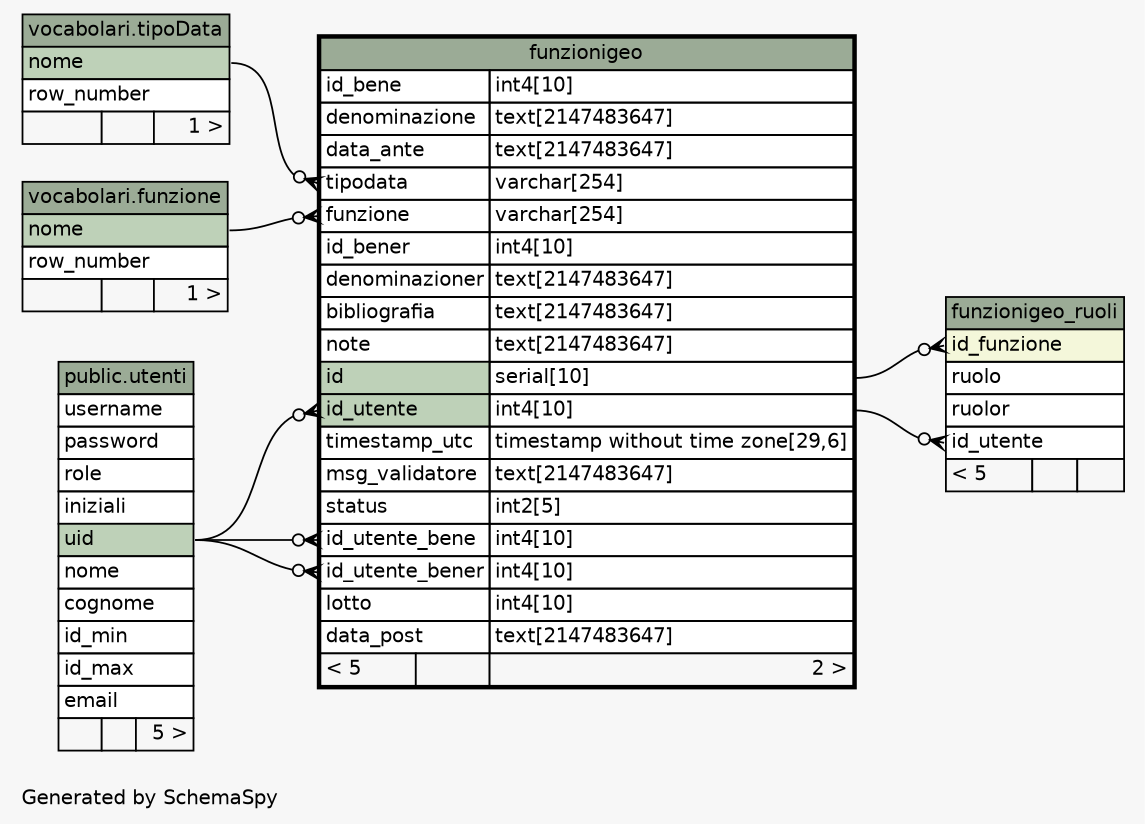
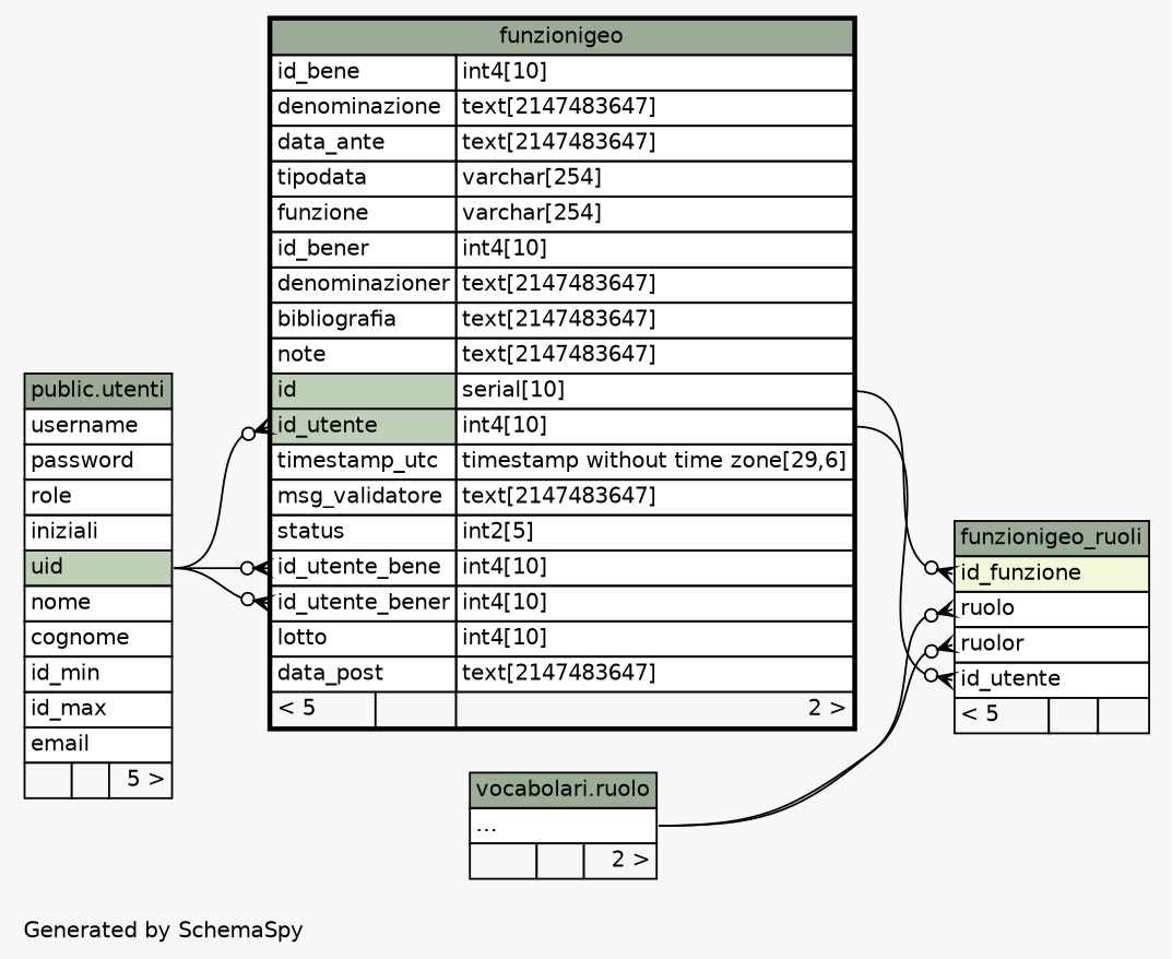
  digraph {
    bgcolor="#f7f7f7"
    fontname=Helvetica
    fontsize=11
    label="\nGenerated by SchemaSpy"
    labeljust=l
    nodesep=0.18
    rankdir=RL
    ranksep=0.46
    node [fontname=Helvetica fontsize=11 shape=plaintext]
    edge [arrowhead=none arrowsize=0.8 arrowtail=crowodot dir=back headport="uid:e" tailport="id_utente:w"]
    n1 [label=<     <TABLE BORDER="0" CELLBORDER="1" CELLSPACING="0" BGCOLOR="#ffffff">       <TR><TD COLSPAN="3" BGCOLOR="#9bab96" ALIGN="CENTER">public.utenti</TD></TR>       <TR><TD PORT="username" COLSPAN="3" ALIGN="LEFT">username</TD></TR>       <TR><TD PORT="password" COLSPAN="3" ALIGN="LEFT">password</TD></TR>       <TR><TD PORT="role" COLSPAN="3" ALIGN="LEFT">role</TD></TR>       <TR><TD PORT="iniziali" COLSPAN="3" ALIGN="LEFT">iniziali</TD></TR>       <TR><TD PORT="uid" COLSPAN="3" BGCOLOR="#bed1b8" ALIGN="LEFT">uid</TD></TR>       <TR><TD PORT="nome" COLSPAN="3" ALIGN="LEFT">nome</TD></TR>       <TR><TD PORT="cognome" COLSPAN="3" ALIGN="LEFT">cognome</TD></TR>       <TR><TD PORT="id_min" COLSPAN="3" ALIGN="LEFT">id_min</TD></TR>       <TR><TD PORT="id_max" COLSPAN="3" ALIGN="LEFT">id_max</TD></TR>       <TR><TD PORT="email" COLSPAN="3" ALIGN="LEFT">email</TD></TR>       <TR><TD ALIGN="LEFT" BGCOLOR="#f7f7f7">  </TD><TD ALIGN="RIGHT" BGCOLOR="#f7f7f7">  </TD><TD ALIGN="RIGHT" BGCOLOR="#f7f7f7">5 &gt;</TD></TR>     </TABLE>>]
    n2 [label=<     <TABLE BORDER="2" CELLBORDER="1" CELLSPACING="0" BGCOLOR="#ffffff">       <TR><TD COLSPAN="3" BGCOLOR="#9bab96" ALIGN="CENTER">funzionigeo</TD></TR>       <TR><TD PORT="id_bene" COLSPAN="2" ALIGN="LEFT">id_bene</TD><TD PORT="id_bene.type" ALIGN="LEFT">int4[10]</TD></TR>       <TR><TD PORT="denominazione" COLSPAN="2" ALIGN="LEFT">denominazione</TD><TD PORT="denominazione.type" ALIGN="LEFT">text[2147483647]</TD></TR>       <TR><TD PORT="data_ante" COLSPAN="2" ALIGN="LEFT">data_ante</TD><TD PORT="data_ante.type" ALIGN="LEFT">text[2147483647]</TD></TR>       <TR><TD PORT="tipodata" COLSPAN="2" ALIGN="LEFT">tipodata</TD><TD PORT="tipodata.type" ALIGN="LEFT">varchar[254]</TD></TR>       <TR><TD PORT="funzione" COLSPAN="2" ALIGN="LEFT">funzione</TD><TD PORT="funzione.type" ALIGN="LEFT">varchar[254]</TD></TR>       <TR><TD PORT="id_bener" COLSPAN="2" ALIGN="LEFT">id_bener</TD><TD PORT="id_bener.type" ALIGN="LEFT">int4[10]</TD></TR>       <TR><TD PORT="denominazioner" COLSPAN="2" ALIGN="LEFT">denominazioner</TD><TD PORT="denominazioner.type" ALIGN="LEFT">text[2147483647]</TD></TR>       <TR><TD PORT="bibliografia" COLSPAN="2" ALIGN="LEFT">bibliografia</TD><TD PORT="bibliografia.type" ALIGN="LEFT">text[2147483647]</TD></TR>       <TR><TD PORT="note" COLSPAN="2" ALIGN="LEFT">note</TD><TD PORT="note.type" ALIGN="LEFT">text[2147483647]</TD></TR>       <TR><TD PORT="id" COLSPAN="2" BGCOLOR="#bed1b8" ALIGN="LEFT">id</TD><TD PORT="id.type" ALIGN="LEFT">serial[10]</TD></TR>       <TR><TD PORT="id_utente" COLSPAN="2" BGCOLOR="#bed1b8" ALIGN="LEFT">id_utente</TD><TD PORT="id_utente.type" ALIGN="LEFT">int4[10]</TD></TR>       <TR><TD PORT="timestamp_utc" COLSPAN="2" ALIGN="LEFT">timestamp_utc</TD><TD PORT="timestamp_utc.type" ALIGN="LEFT">timestamp without time zone[29,6]</TD></TR>       <TR><TD PORT="msg_validatore" COLSPAN="2" ALIGN="LEFT">msg_validatore</TD><TD PORT="msg_validatore.type" ALIGN="LEFT">text[2147483647]</TD></TR>       <TR><TD PORT="status" COLSPAN="2" ALIGN="LEFT">status</TD><TD PORT="status.type" ALIGN="LEFT">int2[5]</TD></TR>       <TR><TD PORT="id_utente_bene" COLSPAN="2" ALIGN="LEFT">id_utente_bene</TD><TD PORT="id_utente_bene.type" ALIGN="LEFT">int4[10]</TD></TR>       <TR><TD PORT="id_utente_bener" COLSPAN="2" ALIGN="LEFT">id_utente_bener</TD><TD PORT="id_utente_bener.type" ALIGN="LEFT">int4[10]</TD></TR>       <TR><TD PORT="lotto" COLSPAN="2" ALIGN="LEFT">lotto</TD><TD PORT="lotto.type" ALIGN="LEFT">int4[10]</TD></TR>       <TR><TD PORT="data_post" COLSPAN="2" ALIGN="LEFT">data_post</TD><TD PORT="data_post.type" ALIGN="LEFT">text[2147483647]</TD></TR>       <TR><TD ALIGN="LEFT" BGCOLOR="#f7f7f7">&lt; 5</TD><TD ALIGN="RIGHT" BGCOLOR="#f7f7f7">  </TD><TD ALIGN="RIGHT" BGCOLOR="#f7f7f7">2 &gt;</TD></TR>     </TABLE>>]
-   n3 [label=<     <TABLE BORDER="0" CELLBORDER="1" CELLSPACING="0" BGCOLOR="#ffffff">       <TR><TD COLSPAN="3" BGCOLOR="#9bab96" ALIGN="CENTER">vocabolari.funzione</TD></TR>       <TR><TD PORT="nome" COLSPAN="3" BGCOLOR="#bed1b8" ALIGN="LEFT">nome</TD></TR>       <TR><TD PORT="row_number" COLSPAN="3" ALIGN="LEFT">row_number</TD></TR>       <TR><TD ALIGN="LEFT" BGCOLOR="#f7f7f7">  </TD><TD ALIGN="RIGHT" BGCOLOR="#f7f7f7">  </TD><TD ALIGN="RIGHT" BGCOLOR="#f7f7f7">1 &gt;</TD></TR>     </TABLE>>]
-   n4 [label=<     <TABLE BORDER="0" CELLBORDER="1" CELLSPACING="0" BGCOLOR="#ffffff">       <TR><TD COLSPAN="3" BGCOLOR="#9bab96" ALIGN="CENTER">vocabolari.tipoData</TD></TR>       <TR><TD PORT="nome" COLSPAN="3" BGCOLOR="#bed1b8" ALIGN="LEFT">nome</TD></TR>       <TR><TD PORT="row_number" COLSPAN="3" ALIGN="LEFT">row_number</TD></TR>       <TR><TD ALIGN="LEFT" BGCOLOR="#f7f7f7">  </TD><TD ALIGN="RIGHT" BGCOLOR="#f7f7f7">  </TD><TD ALIGN="RIGHT" BGCOLOR="#f7f7f7">1 &gt;</TD></TR>     </TABLE>>]
    n5 [label=<     <TABLE BORDER="0" CELLBORDER="1" CELLSPACING="0" BGCOLOR="#ffffff">       <TR><TD COLSPAN="3" BGCOLOR="#9bab96" ALIGN="CENTER">funzionigeo_ruoli</TD></TR>       <TR><TD PORT="id_funzione" COLSPAN="3" BGCOLOR="#f4f7da" ALIGN="LEFT">id_funzione</TD></TR>       <TR><TD PORT="ruolo" COLSPAN="3" ALIGN="LEFT">ruolo</TD></TR>       <TR><TD PORT="ruolor" COLSPAN="3" ALIGN="LEFT">ruolor</TD></TR>       <TR><TD PORT="id_utente" COLSPAN="3" ALIGN="LEFT">id_utente</TD></TR>       <TR><TD ALIGN="LEFT" BGCOLOR="#f7f7f7">&lt; 5</TD><TD ALIGN="RIGHT" BGCOLOR="#f7f7f7">  </TD><TD ALIGN="RIGHT" BGCOLOR="#f7f7f7">  </TD></TR>     </TABLE>>]
+   n6 [label=<     <TABLE BORDER="0" CELLBORDER="1" CELLSPACING="0" BGCOLOR="#ffffff">       <TR><TD COLSPAN="3" BGCOLOR="#9bab96" ALIGN="CENTER">vocabolari.ruolo</TD></TR>       <TR><TD PORT="elipses" COLSPAN="3" ALIGN="LEFT">...</TD></TR>       <TR><TD ALIGN="LEFT" BGCOLOR="#f7f7f7">  </TD><TD ALIGN="RIGHT" BGCOLOR="#f7f7f7">  </TD><TD ALIGN="RIGHT" BGCOLOR="#f7f7f7">2 &gt;</TD></TR>     </TABLE>>]
    n2 -> n1
    n2 -> n1 [tailport="id_utente_bene:w"]
    n2 -> n1 [tailport="id_utente_bener:w"]
-   n2 -> n3 [headport="nome:e" tailport="funzione:w"]
-   n2 -> n4 [headport="nome:e" tailport="tipodata:w"]
    n5 -> n2 [headport="id.type:e" tailport="id_funzione:w"]
    n5 -> n2 [headport="id_utente.type:e"]
+   n5 -> n6 [headport="elipses:e" tailport="ruolo:w"]
+   n5 -> n6 [headport="elipses:e" tailport="ruolor:w"]
  }
